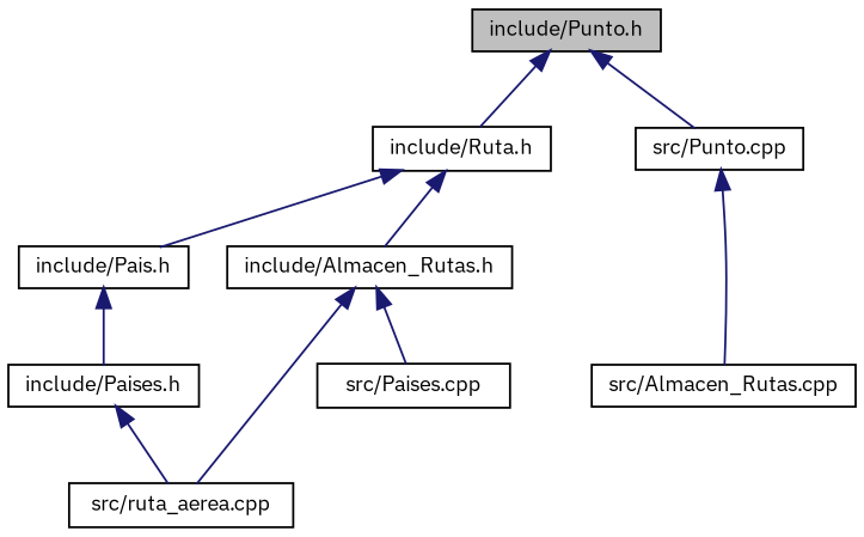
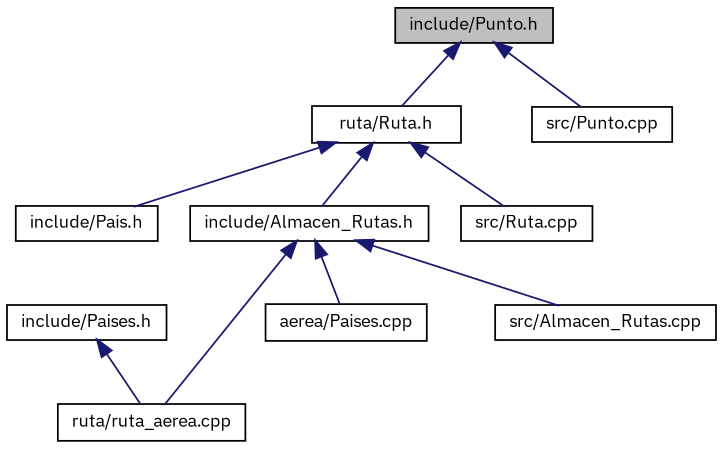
  digraph {
    fontname="IBM Plex Sans"
    node [color=black fillcolor=white fontname="IBM Plex Sans" fontsize=10 shape=record style=filled]
    edge [color=midnightblue dir=back fontname="IBM Plex Sans" fontsize=10 labelfontname=Helvetica labelfontsize=10 style=solid]
    n1 [fillcolor=grey75 fontcolor=black height=0.2 label="include/Punto.h" width=0.4]
-   n2 [height=0.2 label="include/Ruta.h" width=0.4]
+   n2 [height=0.2 label="ruta/Ruta.h" width=0.4]
    n3 [height=0.2 label="src/Punto.cpp" width=0.4]
    n4 [height=0.2 label="include/Pais.h" width=0.4]
    n5 [height=0.2 label="include/Paises.h" width=0.4]
    n6 [height=0.2 label="include/Almacen_Rutas.h" width=0.4]
-   n8 [height=0.2 label="src/ruta_aerea.cpp" width=0.4]
-   n9 [height=0.2 label="src/Paises.cpp" width=0.4]
+   n7 [height=0.2 label="src/Ruta.cpp" width=0.4]
+   n8 [height=0.2 label="ruta/ruta_aerea.cpp" width=0.4]
+   n9 [height=0.2 label="aerea/Paises.cpp" width=0.4]
    n10 [height=0.2 label="src/Almacen_Rutas.cpp" width=0.4]
    n1 -> n2
    n1 -> n3
    n2 -> n4
    n2 -> n6
-   n4 -> n5
+   n2 -> n7
    n5 -> n8
    n6 -> n8
    n6 -> n9
-   n3 -> n10
+   n6 -> n10
  }
